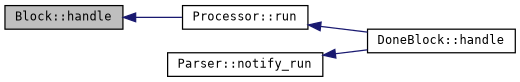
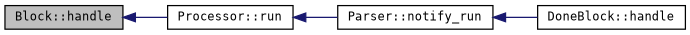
  digraph {
    fontname="DejaVu Sans Mono"
    rankdir=LR
    node [color=black fillcolor=white fontname="DejaVu Sans Mono" fontsize=10 shape=record style=filled]
    edge [color=midnightblue dir=back fontname="DejaVu Sans Mono" fontsize=10 labelfontname=Helvetica labelfontsize=10 style=solid]
    n1 [fillcolor=grey75 fontcolor=black height=0.2 label="Block::handle" width=0.4]
    n2 [height=0.2 label="Processor::run" width=0.4]
    n3 [height=0.2 label="Parser::notify_run" width=0.4]
    n4 [height=0.2 label="DoneBlock::handle" width=0.4]
    n1 -> n2
-   n2 -> n4
+   n2 -> n3
    n3 -> n4
  }
